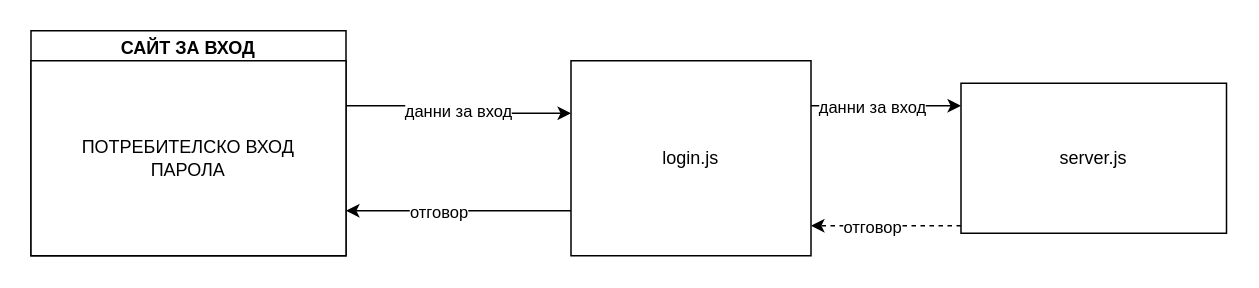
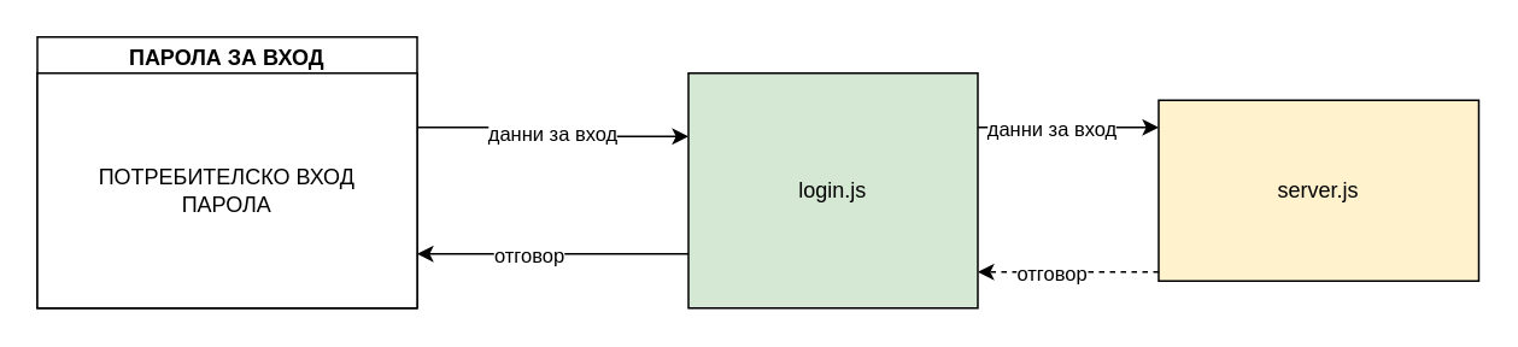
  <mxCell id="0" />
  <mxCell id="1" parent="0" />
- <mxCell id="2" value="САЙТ ЗА ВХОД" style="swimlane;whiteSpace=wrap;html=1;" vertex="1" parent="1"><mxGeometry x="20" y="20" width="210" height="150" as="geometry"><mxRectangle x="10" y="10" width="130" height="30" as="alternateBounds" /></mxGeometry></mxCell>
+ <mxCell id="2" value="ПАРОЛА ЗА ВХОД" style="swimlane;whiteSpace=wrap;html=1;" vertex="1" parent="1"><mxGeometry x="20" y="20" width="210" height="150" as="geometry"><mxRectangle x="10" y="10" width="130" height="30" as="alternateBounds" /></mxGeometry></mxCell>
  <mxCell id="3" value="ПОТРЕБИТЕЛСКО ВХОД&lt;div&gt;ПАРОЛА&lt;/div&gt;" style="rounded=0;whiteSpace=wrap;html=1;" vertex="1" parent="2"><mxGeometry y="20" width="210" height="130" as="geometry" /></mxCell>
  <mxCell id="4" value="" style="edgeStyle=orthogonalEdgeStyle;rounded=0;orthogonalLoop=1;jettySize=auto;html=1;" edge="1" parent="1"><mxGeometry relative="1" as="geometry"><mxPoint x="540" y="70" as="sourcePoint" /><mxPoint x="640" y="70" as="targetPoint" /></mxGeometry></mxCell>
  <mxCell id="5" value="данни за вход" style="edgeLabel;html=1;align=center;verticalAlign=middle;resizable=0;points=[];" vertex="1" connectable="0" parent="4"><mxGeometry x="-0.153" y="-1" relative="1" as="geometry"><mxPoint x="-2" y="-1" as="offset" /></mxGeometry></mxCell>
  <mxCell id="6" style="edgeStyle=orthogonalEdgeStyle;rounded=0;orthogonalLoop=1;jettySize=auto;html=1;" edge="1" parent="1"><mxGeometry relative="1" as="geometry"><mxPoint x="380" y="140" as="sourcePoint" /><mxPoint x="230" y="140" as="targetPoint" /></mxGeometry></mxCell>
  <mxCell id="7" value="отговор" style="edgeLabel;html=1;align=center;verticalAlign=middle;resizable=0;points=[];" vertex="1" connectable="0" parent="6"><mxGeometry x="0.191" relative="1" as="geometry"><mxPoint as="offset" /></mxGeometry></mxCell>
- <mxCell id="8" value="login.js" style="rounded=0;whiteSpace=wrap;html=1;" vertex="1" parent="1"><mxGeometry x="380" y="40" width="160" height="130" as="geometry" /></mxCell>
+ <mxCell id="8" value="login.js" style="rounded=0;whiteSpace=wrap;html=1;fillColor=#d5e8d4;" vertex="1" parent="1"><mxGeometry x="380" y="40" width="160" height="130" as="geometry" /></mxCell>
  <mxCell id="9" value="" style="edgeStyle=orthogonalEdgeStyle;rounded=0;orthogonalLoop=1;jettySize=auto;html=1;" edge="1" parent="1"><mxGeometry relative="1" as="geometry"><mxPoint x="230" y="70" as="sourcePoint" /><mxPoint x="380" y="75" as="targetPoint" /><Array as="points"><mxPoint x="305" y="70" /><mxPoint x="305" y="75" /></Array></mxGeometry></mxCell>
  <mxCell id="10" value="данни за вход" style="edgeLabel;html=1;align=center;verticalAlign=middle;resizable=0;points=[];" vertex="1" connectable="0" parent="9"><mxGeometry x="-0.048" y="-3" relative="1" as="geometry"><mxPoint as="offset" /></mxGeometry></mxCell>
  <mxCell id="11" value="" style="edgeStyle=orthogonalEdgeStyle;rounded=0;orthogonalLoop=1;jettySize=auto;html=1;dashed=1;" edge="1" parent="1" source="13" target="8"><mxGeometry relative="1" as="geometry"><Array as="points"><mxPoint x="600" y="150" /><mxPoint x="600" y="150" /></Array></mxGeometry></mxCell>
  <mxCell id="12" value="отговор" style="edgeLabel;html=1;align=center;verticalAlign=middle;resizable=0;points=[];" vertex="1" connectable="0" parent="11"><mxGeometry x="0.203" y="-1" relative="1" as="geometry"><mxPoint y="1" as="offset" /></mxGeometry></mxCell>
- <mxCell id="13" value="server.js" style="whiteSpace=wrap;html=1;rounded=0;" vertex="1" parent="1"><mxGeometry x="640" y="55" width="177" height="100" as="geometry" /></mxCell>
+ <mxCell id="13" value="server.js" style="whiteSpace=wrap;html=1;rounded=0;fillColor=#fff2cc;" vertex="1" parent="1"><mxGeometry x="640" y="55" width="177" height="100" as="geometry" /></mxCell>
